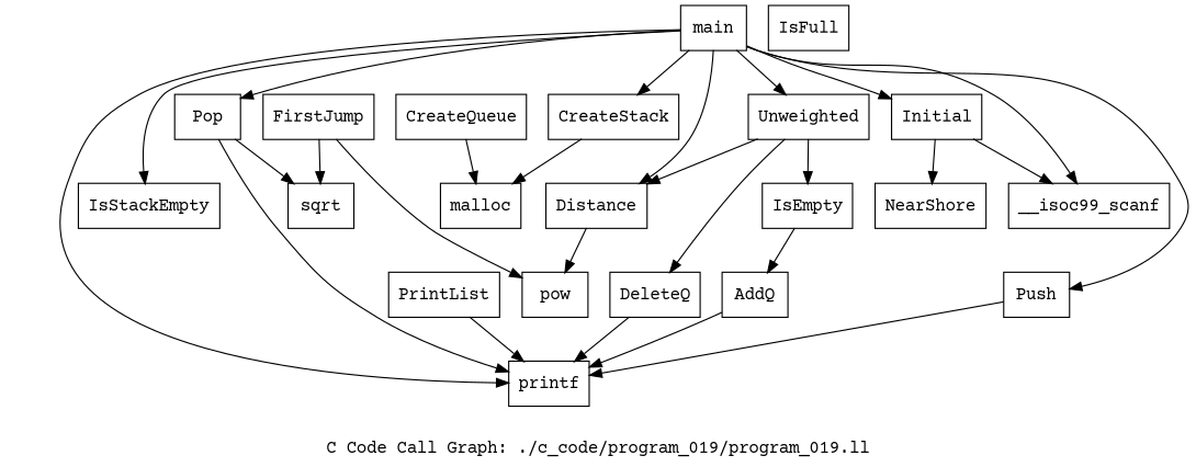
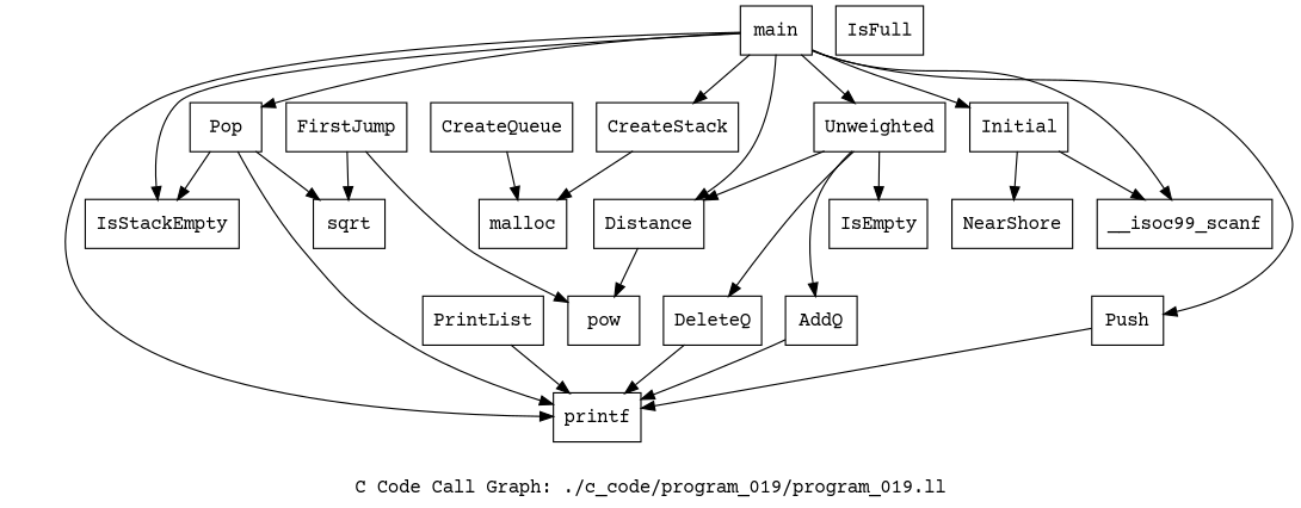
  digraph {
    fontname="Courier Prime"
    label="C Code Call Graph: ./c_code/program_019/program_019.ll"
    node [fontname="Courier Prime" shape=record]
    edge [fontname="Courier Prime"]
    n1 [label="{CreateQueue}"]
    n2 [label="{malloc}"]
    n3 [label="{IsEmpty}"]
    n4 [label="{IsFull}"]
    n5 [label="{AddQ}"]
    n6 [label="{printf}"]
    n7 [label="{DeleteQ}"]
    n8 [label="{CreateStack}"]
    n9 [label="{Push}"]
    n10 [label="{IsStackEmpty}"]
    n11 [label="{Pop}"]
    n12 [label="{sqrt}"]
    n13 [label="{Distance}"]
    n14 [label="{pow}"]
    n15 [label="{NearShore}"]
    n16 [label="{FirstJump}"]
    n17 [label="{Initial}"]
    n18 [label="{__isoc99_scanf}"]
    n19 [label="{Unweighted}"]
    n20 [label="{PrintList}"]
    n21 [label="{main}"]
    n1 -> n2
    n5 -> n6
    n7 -> n6
    n8 -> n2
    n9 -> n6
    n11 -> n6
+   n11 -> n10
    n11 -> n12
    n13 -> n14
    n16 -> n12
    n16 -> n14
    n17 -> n15
    n17 -> n18
    n19 -> n3
-   n3 -> n5
+   n19 -> n5
    n19 -> n7
    n19 -> n13
    n20 -> n6
    n21 -> n6
    n21 -> n8
    n21 -> n9
    n21 -> n10
    n21 -> n11
    n21 -> n13
    n21 -> n17
    n21 -> n18
    n21 -> n19
  }
